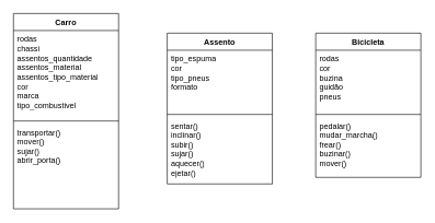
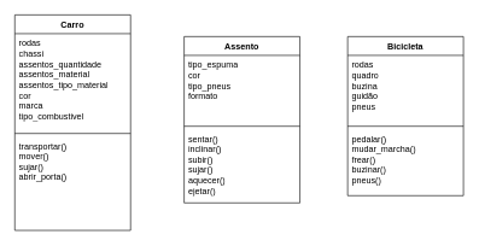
  <mxCell id="0" />
  <mxCell id="1" parent="0" />
  <mxCell id="2" value="Carro" style="swimlane;fontStyle=1;align=center;verticalAlign=top;childLayout=stackLayout;horizontal=1;startSize=26;horizontalStack=0;resizeParent=1;resizeParentMax=0;resizeLast=0;collapsible=1;marginBottom=0;whiteSpace=wrap;html=1;" vertex="1" parent="1"><mxGeometry x="20" y="20" width="160" height="298" as="geometry" /></mxCell>
  <mxCell id="3" value="rodas&lt;div&gt;chassi&lt;/div&gt;&lt;div&gt;assentos_quantidade&lt;/div&gt;&lt;div&gt;assentos_material&lt;/div&gt;&lt;div&gt;assentos_tipo_material&lt;/div&gt;&lt;div&gt;cor&lt;/div&gt;&lt;div&gt;marca&lt;/div&gt;&lt;div&gt;tipo_combustivel&lt;/div&gt;" style="text;strokeColor=none;fillColor=none;align=left;verticalAlign=top;spacingLeft=4;spacingRight=4;overflow=hidden;rotatable=0;points=[[0,0.5],[1,0.5]];portConstraint=eastwest;whiteSpace=wrap;html=1;" vertex="1" parent="2"><mxGeometry y="26" width="160" height="134" as="geometry" /></mxCell>
  <mxCell id="4" value="" style="line;strokeWidth=1;fillColor=none;align=left;verticalAlign=middle;spacingTop=-1;spacingLeft=3;spacingRight=3;rotatable=0;labelPosition=right;points=[];portConstraint=eastwest;strokeColor=inherit;" vertex="1" parent="2"><mxGeometry y="160" width="160" height="8" as="geometry" /></mxCell>
  <mxCell id="5" value="transportar()&lt;div&gt;mover()&lt;/div&gt;&lt;div&gt;sujar()&lt;/div&gt;&lt;div&gt;abrir_porta()&lt;/div&gt;" style="text;strokeColor=none;fillColor=none;align=left;verticalAlign=top;spacingLeft=4;spacingRight=4;overflow=hidden;rotatable=0;points=[[0,0.5],[1,0.5]];portConstraint=eastwest;whiteSpace=wrap;html=1;" vertex="1" parent="2"><mxGeometry y="168" width="160" height="130" as="geometry" /></mxCell>
  <mxCell id="6" value="Bicicleta" style="swimlane;fontStyle=1;align=center;verticalAlign=top;childLayout=stackLayout;horizontal=1;startSize=26;horizontalStack=0;resizeParent=1;resizeParentMax=0;resizeLast=0;collapsible=1;marginBottom=0;whiteSpace=wrap;html=1;" vertex="1" parent="1"><mxGeometry x="480" y="50" width="160" height="220" as="geometry" /></mxCell>
- <mxCell id="7" value="rodas&lt;div&gt;cor&lt;/div&gt;&lt;div&gt;buzina&lt;/div&gt;&lt;div&gt;guidão&lt;/div&gt;&lt;div&gt;pneus&lt;/div&gt;" style="text;strokeColor=none;fillColor=none;align=left;verticalAlign=top;spacingLeft=4;spacingRight=4;overflow=hidden;rotatable=0;points=[[0,0.5],[1,0.5]];portConstraint=eastwest;whiteSpace=wrap;html=1;" vertex="1" parent="6"><mxGeometry y="26" width="160" height="94" as="geometry" /></mxCell>
+ <mxCell id="7" value="rodas&lt;div&gt;quadro&lt;/div&gt;&lt;div&gt;buzina&lt;/div&gt;&lt;div&gt;guidão&lt;/div&gt;&lt;div&gt;pneus&lt;/div&gt;" style="text;strokeColor=none;fillColor=none;align=left;verticalAlign=top;spacingLeft=4;spacingRight=4;overflow=hidden;rotatable=0;points=[[0,0.5],[1,0.5]];portConstraint=eastwest;whiteSpace=wrap;html=1;" vertex="1" parent="6"><mxGeometry y="26" width="160" height="94" as="geometry" /></mxCell>
  <mxCell id="8" value="" style="line;strokeWidth=1;fillColor=none;align=left;verticalAlign=middle;spacingTop=-1;spacingLeft=3;spacingRight=3;rotatable=0;labelPosition=right;points=[];portConstraint=eastwest;strokeColor=inherit;" vertex="1" parent="6"><mxGeometry y="120" width="160" height="8" as="geometry" /></mxCell>
- <mxCell id="9" value="pedalar()&lt;div&gt;mudar_marcha()&lt;/div&gt;&lt;div&gt;frear()&lt;/div&gt;&lt;div&gt;buzinar()&lt;/div&gt;&lt;div&gt;mover()&lt;/div&gt;" style="text;strokeColor=none;fillColor=none;align=left;verticalAlign=top;spacingLeft=4;spacingRight=4;overflow=hidden;rotatable=0;points=[[0,0.5],[1,0.5]];portConstraint=eastwest;whiteSpace=wrap;html=1;" vertex="1" parent="6"><mxGeometry y="128" width="160" height="92" as="geometry" /></mxCell>
+ <mxCell id="9" value="pedalar()&lt;div&gt;mudar_marcha()&lt;/div&gt;&lt;div&gt;frear()&lt;/div&gt;&lt;div&gt;buzinar()&lt;/div&gt;&lt;div&gt;pneus()&lt;/div&gt;" style="text;strokeColor=none;fillColor=none;align=left;verticalAlign=top;spacingLeft=4;spacingRight=4;overflow=hidden;rotatable=0;points=[[0,0.5],[1,0.5]];portConstraint=eastwest;whiteSpace=wrap;html=1;" vertex="1" parent="6"><mxGeometry y="128" width="160" height="92" as="geometry" /></mxCell>
  <mxCell id="10" value="Assento" style="swimlane;fontStyle=1;align=center;verticalAlign=top;childLayout=stackLayout;horizontal=1;startSize=26;horizontalStack=0;resizeParent=1;resizeParentMax=0;resizeLast=0;collapsible=1;marginBottom=0;whiteSpace=wrap;html=1;" vertex="1" parent="1"><mxGeometry x="254" y="50" width="160" height="230" as="geometry" /></mxCell>
  <mxCell id="11" value="tipo_espuma&lt;div&gt;cor&lt;/div&gt;&lt;div&gt;tipo_pneus&lt;/div&gt;&lt;div&gt;formato&lt;/div&gt;&lt;div&gt;&lt;br&gt;&lt;/div&gt;" style="text;strokeColor=none;fillColor=none;align=left;verticalAlign=top;spacingLeft=4;spacingRight=4;overflow=hidden;rotatable=0;points=[[0,0.5],[1,0.5]];portConstraint=eastwest;whiteSpace=wrap;html=1;" vertex="1" parent="10"><mxGeometry y="26" width="160" height="94" as="geometry" /></mxCell>
  <mxCell id="12" value="" style="line;strokeWidth=1;fillColor=none;align=left;verticalAlign=middle;spacingTop=-1;spacingLeft=3;spacingRight=3;rotatable=0;labelPosition=right;points=[];portConstraint=eastwest;strokeColor=inherit;" vertex="1" parent="10"><mxGeometry y="120" width="160" height="8" as="geometry" /></mxCell>
  <mxCell id="13" value="sentar()&lt;div&gt;inclinar()&lt;/div&gt;&lt;div&gt;subir()&lt;/div&gt;&lt;div&gt;sujar()&lt;/div&gt;&lt;div&gt;aquecer()&lt;/div&gt;&lt;div&gt;ejetar()&lt;/div&gt;" style="text;strokeColor=none;fillColor=none;align=left;verticalAlign=top;spacingLeft=4;spacingRight=4;overflow=hidden;rotatable=0;points=[[0,0.5],[1,0.5]];portConstraint=eastwest;whiteSpace=wrap;html=1;" vertex="1" parent="10"><mxGeometry y="128" width="160" height="102" as="geometry" /></mxCell>
